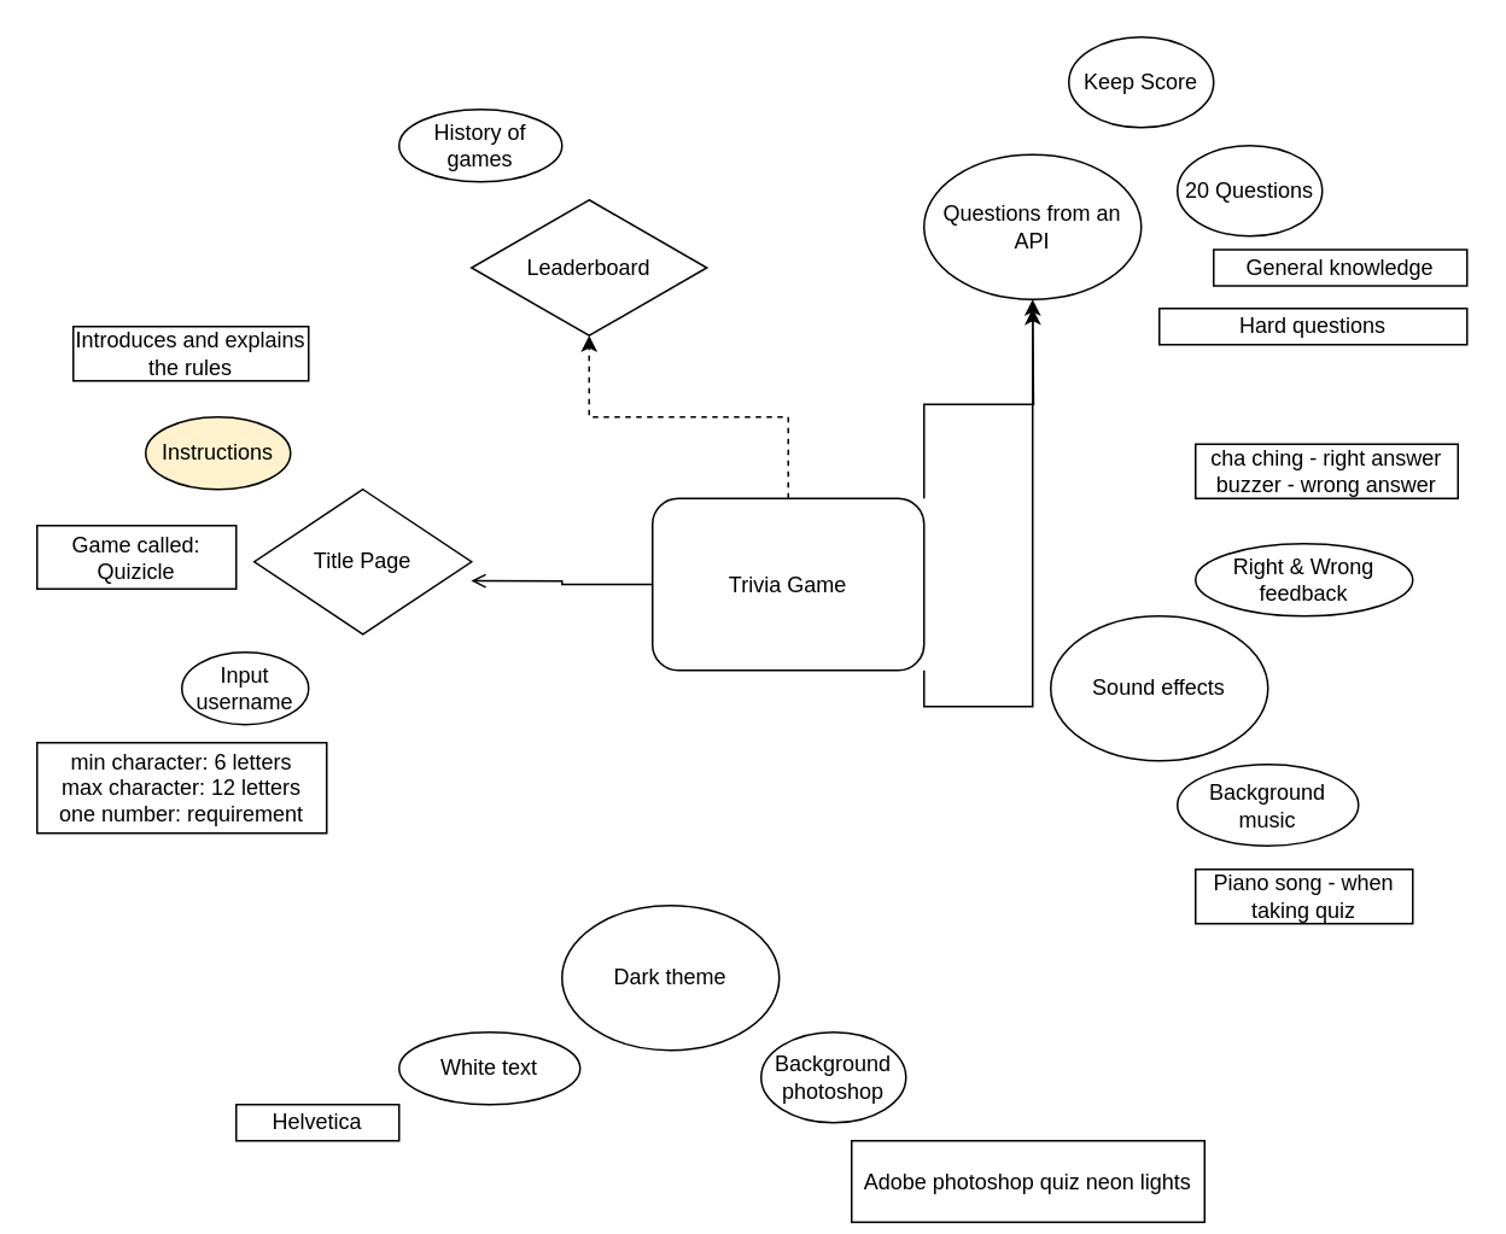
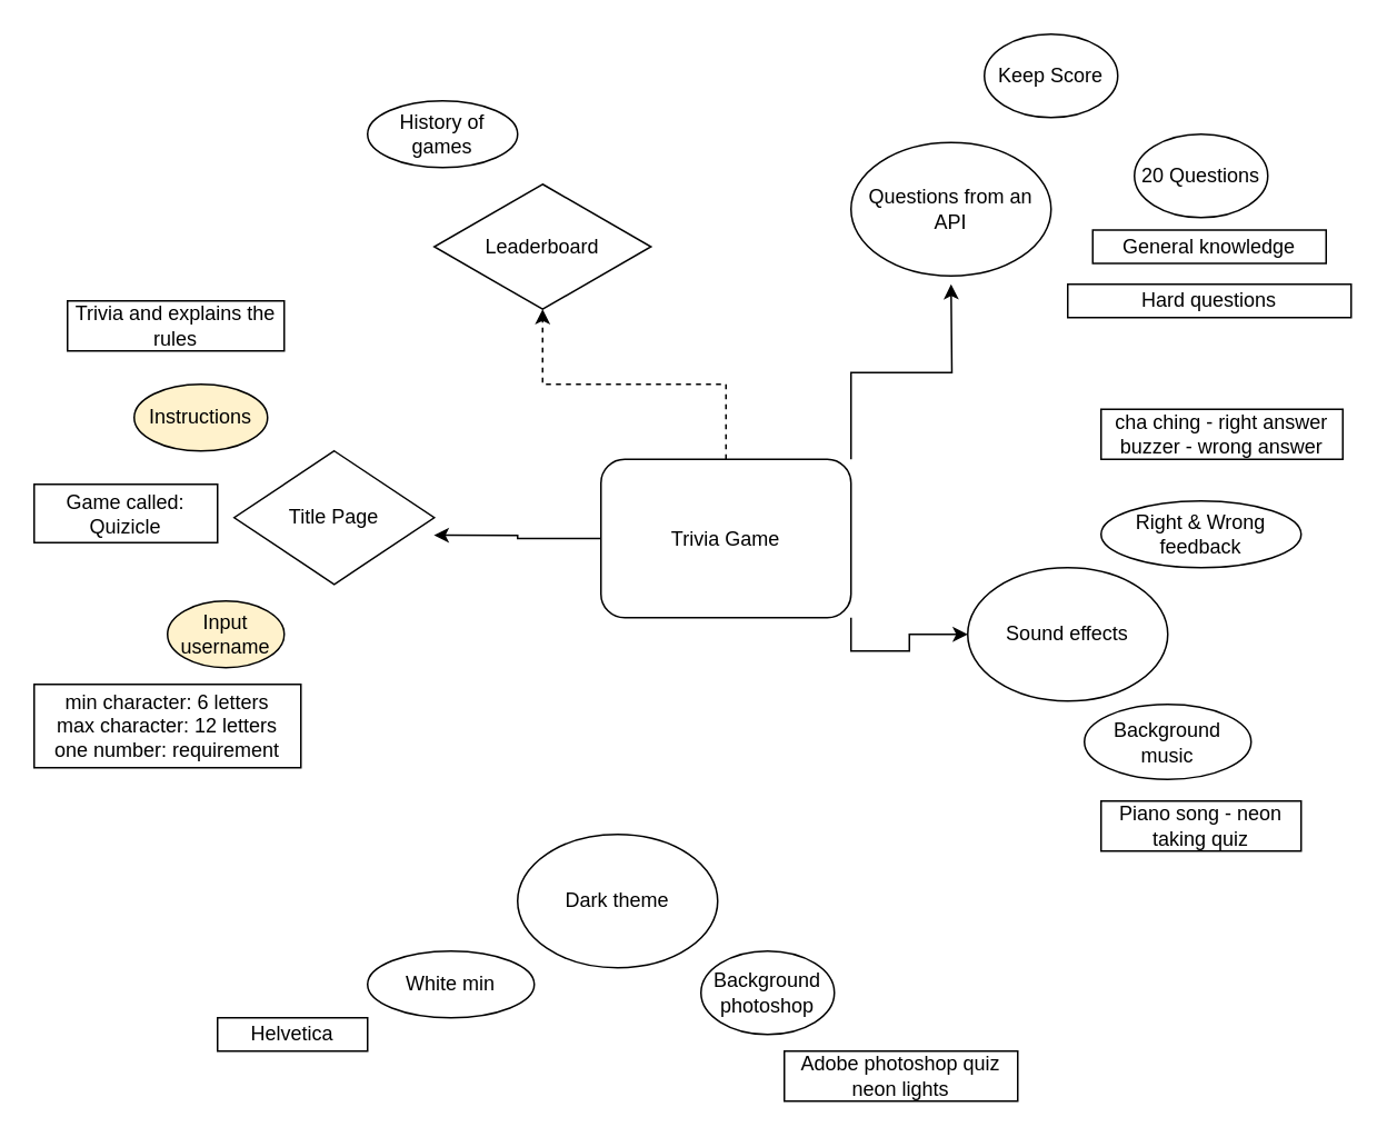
  <mxCell id="0" />
  <mxCell id="1" parent="0" />
- <mxCell id="2" style="edgeStyle=orthogonalEdgeStyle;rounded=0;orthogonalLoop=1;jettySize=auto;html=1;exitX=0;exitY=0.5;exitDx=0;exitDy=0;entryX=0.998;entryY=0.632;entryDx=0;entryDy=0;entryPerimeter=0;endArrow=open;" edge="1" parent="1" source="6" target="11"><mxGeometry relative="1" as="geometry" /></mxCell>
+ <mxCell id="2" style="edgeStyle=orthogonalEdgeStyle;rounded=0;orthogonalLoop=1;jettySize=auto;html=1;exitX=0;exitY=0.5;exitDx=0;exitDy=0;entryX=0.998;entryY=0.632;entryDx=0;entryDy=0;entryPerimeter=0;" edge="1" parent="1" source="6" target="11"><mxGeometry relative="1" as="geometry" /></mxCell>
  <mxCell id="3" style="edgeStyle=orthogonalEdgeStyle;rounded=0;orthogonalLoop=1;jettySize=auto;html=1;exitX=0.5;exitY=0;exitDx=0;exitDy=0;dashed=1;" edge="1" parent="1" source="6" target="12"><mxGeometry relative="1" as="geometry" /></mxCell>
  <mxCell id="4" style="edgeStyle=orthogonalEdgeStyle;rounded=0;orthogonalLoop=1;jettySize=auto;html=1;exitX=1;exitY=0;exitDx=0;exitDy=0;" edge="1" parent="1" source="6"><mxGeometry relative="1" as="geometry"><mxPoint x="570" y="170" as="targetPoint" /></mxGeometry></mxCell>
- <mxCell id="5" style="edgeStyle=orthogonalEdgeStyle;rounded=0;orthogonalLoop=1;jettySize=auto;html=1;exitX=1;exitY=1;exitDx=0;exitDy=0;" edge="1" parent="1" source="6" target="9"><mxGeometry relative="1" as="geometry" /></mxCell>
+ <mxCell id="5" style="edgeStyle=orthogonalEdgeStyle;rounded=0;orthogonalLoop=1;jettySize=auto;html=1;exitX=1;exitY=1;exitDx=0;exitDy=0;entryX=0;entryY=0.5;entryDx=0;entryDy=0;" edge="1" parent="1" source="6" target="17"><mxGeometry relative="1" as="geometry" /></mxCell>
  <mxCell id="6" value="Trivia Game" style="rounded=1;whiteSpace=wrap;html=1;" vertex="1" parent="1"><mxGeometry x="360" y="275" width="150" height="95" as="geometry" /></mxCell>
  <mxCell id="7" value="Keep Score" style="ellipse;whiteSpace=wrap;html=1;" vertex="1" parent="1"><mxGeometry x="590" y="20" width="80" height="50" as="geometry" /></mxCell>
- <mxCell id="8" value="Input username" style="ellipse;whiteSpace=wrap;html=1;" vertex="1" parent="1"><mxGeometry x="100" y="360" width="70" height="40" as="geometry" /></mxCell>
+ <mxCell id="8" value="Input username" style="ellipse;whiteSpace=wrap;html=1;fillColor=#fff2cc;" vertex="1" parent="1"><mxGeometry x="100" y="360" width="70" height="40" as="geometry" /></mxCell>
  <mxCell id="9" value="Questions from an API" style="ellipse;whiteSpace=wrap;html=1;" vertex="1" parent="1"><mxGeometry x="510" y="85" width="120" height="80" as="geometry" /></mxCell>
- <mxCell id="10" value="20 Questions" style="ellipse;whiteSpace=wrap;html=1;" vertex="1" parent="1"><mxGeometry x="650" y="80" width="80" height="50" as="geometry" /></mxCell>
+ <mxCell id="10" value="20 Questions" style="ellipse;whiteSpace=wrap;html=1;" vertex="1" parent="1"><mxGeometry x="680" y="80" width="80" height="50" as="geometry" /></mxCell>
  <mxCell id="11" value="Title Page" style="rhombus;whiteSpace=wrap;html=1;" vertex="1" parent="1"><mxGeometry x="140" y="270" width="120" height="80" as="geometry" /></mxCell>
  <mxCell id="12" value="Leaderboard" style="rhombus;whiteSpace=wrap;html=1;" vertex="1" parent="1"><mxGeometry x="260" y="110" width="130" height="75" as="geometry" /></mxCell>
  <mxCell id="13" value="Dark theme" style="ellipse;whiteSpace=wrap;html=1;" vertex="1" parent="1"><mxGeometry x="310" y="500" width="120" height="80" as="geometry" /></mxCell>
  <mxCell id="14" value="Background photoshop" style="ellipse;whiteSpace=wrap;html=1;" vertex="1" parent="1"><mxGeometry x="420" y="570" width="80" height="50" as="geometry" /></mxCell>
- <mxCell id="15" value="White text" style="ellipse;whiteSpace=wrap;html=1;" vertex="1" parent="1"><mxGeometry x="220" y="570" width="100" height="40" as="geometry" /></mxCell>
+ <mxCell id="15" value="White min" style="ellipse;whiteSpace=wrap;html=1;" vertex="1" parent="1"><mxGeometry x="220" y="570" width="100" height="40" as="geometry" /></mxCell>
  <mxCell id="16" value="Instructions" style="ellipse;whiteSpace=wrap;html=1;fillColor=#fff2cc;" vertex="1" parent="1"><mxGeometry x="80" y="230" width="80" height="40" as="geometry" /></mxCell>
  <mxCell id="17" value="Sound effects" style="ellipse;whiteSpace=wrap;html=1;" vertex="1" parent="1"><mxGeometry x="580" y="340" width="120" height="80" as="geometry" /></mxCell>
  <mxCell id="18" value="Background music" style="ellipse;whiteSpace=wrap;html=1;" vertex="1" parent="1"><mxGeometry x="650" y="422" width="100" height="45" as="geometry" /></mxCell>
  <mxCell id="19" value="Right &amp;amp; Wrong feedback" style="ellipse;whiteSpace=wrap;html=1;" vertex="1" parent="1"><mxGeometry x="660" y="300" width="120" height="40" as="geometry" /></mxCell>
  <mxCell id="20" value="History of games" style="ellipse;whiteSpace=wrap;html=1;" vertex="1" parent="1"><mxGeometry x="220" y="60" width="90" height="40" as="geometry" /></mxCell>
- <mxCell id="21" value="Adobe photoshop quiz neon lights" style="rounded=0;whiteSpace=wrap;html=1;" vertex="1" parent="1"><mxGeometry x="470" y="630" width="195" height="45" as="geometry" /></mxCell>
+ <mxCell id="21" value="Adobe photoshop quiz neon lights" style="rounded=0;whiteSpace=wrap;html=1;" vertex="1" parent="1"><mxGeometry x="470" y="630" width="140" height="30" as="geometry" /></mxCell>
  <mxCell id="22" value="Helvetica" style="rounded=0;whiteSpace=wrap;html=1;" vertex="1" parent="1"><mxGeometry x="130" y="610" width="90" height="20" as="geometry" /></mxCell>
  <mxCell id="23" value="Game called: Quizicle" style="rounded=0;whiteSpace=wrap;html=1;" vertex="1" parent="1"><mxGeometry x="20" y="290" width="110" height="35" as="geometry" /></mxCell>
- <mxCell id="24" value="Introduces and explains the rules" style="rounded=0;whiteSpace=wrap;html=1;" vertex="1" parent="1"><mxGeometry x="40" y="180" width="130" height="30" as="geometry" /></mxCell>
+ <mxCell id="24" value="Trivia and explains the rules" style="rounded=0;whiteSpace=wrap;html=1;" vertex="1" parent="1"><mxGeometry x="40" y="180" width="130" height="30" as="geometry" /></mxCell>
  <mxCell id="25" value="min character: 6 letters&lt;br&gt;max character: 12 letters&lt;br&gt;one number: requirement" style="rounded=0;whiteSpace=wrap;html=1;" vertex="1" parent="1"><mxGeometry x="20" y="410" width="160" height="50" as="geometry" /></mxCell>
  <mxCell id="26" value="cha ching - right answer&lt;br&gt;buzzer - wrong answer" style="rounded=0;whiteSpace=wrap;html=1;" vertex="1" parent="1"><mxGeometry x="660" y="245" width="145" height="30" as="geometry" /></mxCell>
- <mxCell id="27" value="Piano song - when taking quiz" style="rounded=0;whiteSpace=wrap;html=1;" vertex="1" parent="1"><mxGeometry x="660" y="480" width="120" height="30" as="geometry" /></mxCell>
- <mxCell id="28" value="General knowledge" style="rounded=0;whiteSpace=wrap;html=1;" vertex="1" parent="1"><mxGeometry x="670" y="137.5" width="140" height="20" as="geometry" /></mxCell>
+ <mxCell id="27" value="Piano song - neon taking quiz" style="rounded=0;whiteSpace=wrap;html=1;" vertex="1" parent="1"><mxGeometry x="660" y="480" width="120" height="30" as="geometry" /></mxCell>
+ <mxCell id="28" value="General knowledge" style="rounded=0;whiteSpace=wrap;html=1;" vertex="1" parent="1"><mxGeometry x="655" y="137.5" width="140" height="20" as="geometry" /></mxCell>
  <mxCell id="29" value="Hard questions" style="rounded=0;whiteSpace=wrap;html=1;" vertex="1" parent="1"><mxGeometry x="640" y="170" width="170" height="20" as="geometry" /></mxCell>
